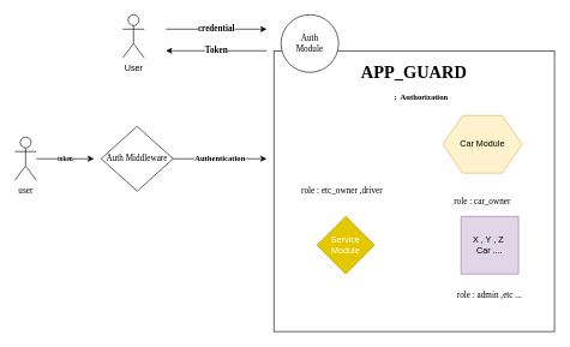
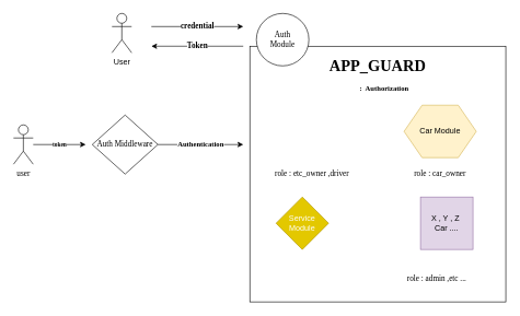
  <mxCell id="0" />
  <mxCell id="1" parent="0" />
  <mxCell id="2" value="User" style="shape=umlActor;verticalLabelPosition=bottom;labelBackgroundColor=#ffffff;verticalAlign=top;html=1;outlineConnect=0;" vertex="1" parent="1"><mxGeometry x="170" y="20" width="30" height="60" as="geometry" /></mxCell>
  <mxCell id="3" value="" style="whiteSpace=wrap;html=1;aspect=fixed;" vertex="1" parent="1"><mxGeometry x="380" y="70" width="390" height="390" as="geometry" /></mxCell>
  <mxCell id="4" value="Car Module" style="shape=hexagon;perimeter=hexagonPerimeter2;whiteSpace=wrap;html=1;fillColor=#fff2cc;strokeColor=#d6b656;" vertex="1" parent="1"><mxGeometry x="615" y="160" width="110" height="80" as="geometry" /></mxCell>
- <mxCell id="5" value="Service &lt;br&gt;Module" style="rhombus;whiteSpace=wrap;html=1;fillColor=#e3c800;strokeColor=#B09500;fontColor=#ffffff;" vertex="1" parent="1"><mxGeometry x="440" y="300" width="80" height="80" as="geometry" /></mxCell>
+ <mxCell id="5" value="Service &lt;br&gt;Module" style="rhombus;whiteSpace=wrap;html=1;fillColor=#e3c800;strokeColor=#B09500;fontColor=#ffffff;" vertex="1" parent="1"><mxGeometry x="420" y="300" width="80" height="80" as="geometry" /></mxCell>
  <mxCell id="6" value="X , Y , Z&amp;nbsp;&lt;br&gt;Car ...." style="whiteSpace=wrap;html=1;aspect=fixed;fillColor=#e1d5e7;strokeColor=#9673a6;" vertex="1" parent="1"><mxGeometry x="640" y="300" width="80" height="80" as="geometry" /></mxCell>
  <mxCell id="7" value="APP_GUARD" style="text;html=1;strokeColor=none;fillColor=none;align=center;verticalAlign=middle;whiteSpace=wrap;rounded=0;fontStyle=1;fontFamily=Verdana;fontSize=24;" vertex="1" parent="1"><mxGeometry x="510" y="50" width="130" height="100" as="geometry" /></mxCell>
- <mxCell id="8" value="role : car_owner" style="text;html=1;strokeColor=none;fillColor=none;align=center;verticalAlign=middle;whiteSpace=wrap;rounded=0;fontFamily=Verdana;fontSize=12;" vertex="1" parent="1"><mxGeometry x="600" y="270" width="140" height="20" as="geometry" /></mxCell>
+ <mxCell id="8" value="role : car_owner" style="text;html=1;strokeColor=none;fillColor=none;align=center;verticalAlign=middle;whiteSpace=wrap;rounded=0;fontFamily=Verdana;fontSize=12;" vertex="1" parent="1"><mxGeometry x="600" y="255" width="140" height="20" as="geometry" /></mxCell>
  <mxCell id="9" value="role : etc_owner ,driver" style="text;html=1;strokeColor=none;fillColor=none;align=center;verticalAlign=middle;whiteSpace=wrap;rounded=0;fontFamily=Verdana;fontSize=12;" vertex="1" parent="1"><mxGeometry x="365" y="255" width="220" height="20" as="geometry" /></mxCell>
- <mxCell id="10" value="role : admin ,etc ..." style="text;html=1;strokeColor=none;fillColor=none;align=center;verticalAlign=middle;whiteSpace=wrap;rounded=0;fontFamily=Verdana;fontSize=12;" vertex="1" parent="1"><mxGeometry x="595" y="400" width="170" height="20" as="geometry" /></mxCell>
+ <mxCell id="10" value="role : admin ,etc ..." style="text;html=1;strokeColor=none;fillColor=none;align=center;verticalAlign=middle;whiteSpace=wrap;rounded=0;fontFamily=Verdana;fontSize=12;" vertex="1" parent="1"><mxGeometry x="580" y="415" width="170" height="20" as="geometry" /></mxCell>
  <mxCell id="11" value="Auth&lt;br&gt;Module" style="ellipse;whiteSpace=wrap;html=1;aspect=fixed;fontFamily=Verdana;fontSize=12;" vertex="1" parent="1"><mxGeometry x="390" y="20" width="80" height="80" as="geometry" /></mxCell>
  <mxCell id="12" value="credential" style="endArrow=classic;html=1;fontFamily=Verdana;fontSize=12;fontStyle=1" edge="1" parent="1"><mxGeometry width="50" height="50" relative="1" as="geometry"><mxPoint x="230" y="40" as="sourcePoint" /><mxPoint x="370" y="40" as="targetPoint" /></mxGeometry></mxCell>
  <mxCell id="13" value="Token" style="endArrow=classic;html=1;fontFamily=Verdana;fontSize=12;fontStyle=1" edge="1" parent="1"><mxGeometry width="50" height="50" relative="1" as="geometry"><mxPoint x="370" y="70" as="sourcePoint" /><mxPoint x="230" y="70" as="targetPoint" /></mxGeometry></mxCell>
  <mxCell id="14" value="user" style="shape=umlActor;verticalLabelPosition=bottom;labelBackgroundColor=#ffffff;verticalAlign=top;html=1;outlineConnect=0;fontFamily=Verdana;fontSize=12;" vertex="1" parent="1"><mxGeometry x="20" y="190" width="30" height="60" as="geometry" /></mxCell>
  <mxCell id="15" value="Auth Middleware" style="rhombus;whiteSpace=wrap;html=1;fontFamily=Verdana;fontSize=12;verticalAlign=middle;" vertex="1" parent="1"><mxGeometry x="140" y="175" width="100" height="90" as="geometry" /></mxCell>
  <mxCell id="16" value="token" style="endArrow=classic;html=1;fontFamily=Verdana;fontSize=9;fontStyle=1" edge="1" parent="1" source="14"><mxGeometry width="50" height="50" relative="1" as="geometry"><mxPoint x="60" y="220" as="sourcePoint" /><mxPoint x="130" y="220" as="targetPoint" /></mxGeometry></mxCell>
  <mxCell id="17" value="Authentication" style="endArrow=classic;html=1;fontFamily=Verdana;fontSize=11;fontStyle=1;exitX=1;exitY=0.5;exitDx=0;exitDy=0;" edge="1" parent="1" source="15"><mxGeometry width="50" height="50" relative="1" as="geometry"><mxPoint x="270" y="220" as="sourcePoint" /><mxPoint x="370" y="220" as="targetPoint" /></mxGeometry></mxCell>
  <mxCell id="18" value=":&amp;nbsp; Authorization" style="text;html=1;strokeColor=none;fillColor=none;align=center;verticalAlign=middle;whiteSpace=wrap;rounded=0;fontFamily=Verdana;fontSize=11;fontStyle=1" vertex="1" parent="1"><mxGeometry x="500" y="100" width="170" height="70" as="geometry" /></mxCell>
